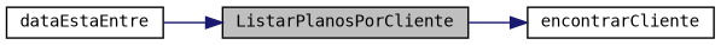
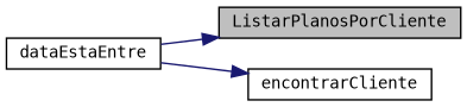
  digraph {
    fontname="DejaVu Sans Mono"
    rankdir=LR
    node [color=black fillcolor=white fontname="DejaVu Sans Mono" fontsize=10 shape=record style=filled]
    edge [color=midnightblue fontname="DejaVu Sans Mono" fontsize=10 labelfontname=Helvetica labelfontsize=10 style=solid]
    n1 [fillcolor=grey75 fontcolor=black height=0.2 label=ListarPlanosPorCliente width=0.4]
    n2 [height=0.2 label=encontrarCliente width=0.4]
    n3 [height=0.2 label=dataEstaEntre width=0.4]
-   n1 -> n2
+   n3 -> n2
    n3 -> n1
  }
